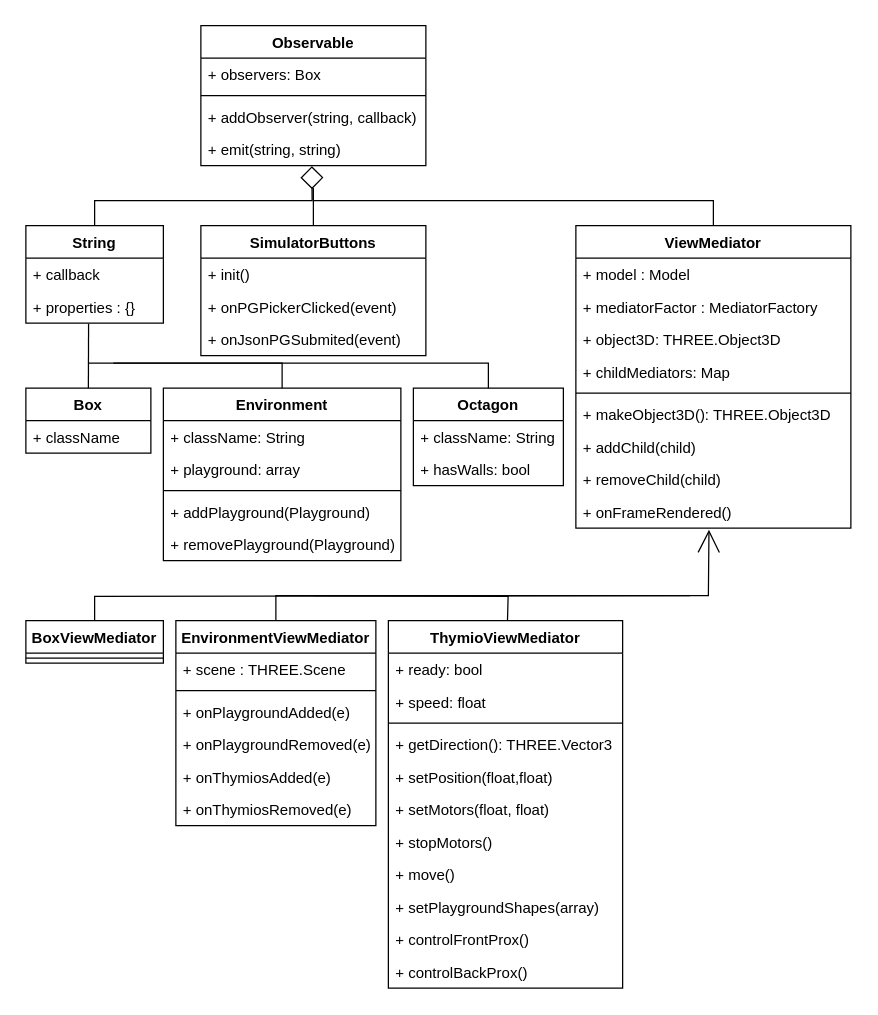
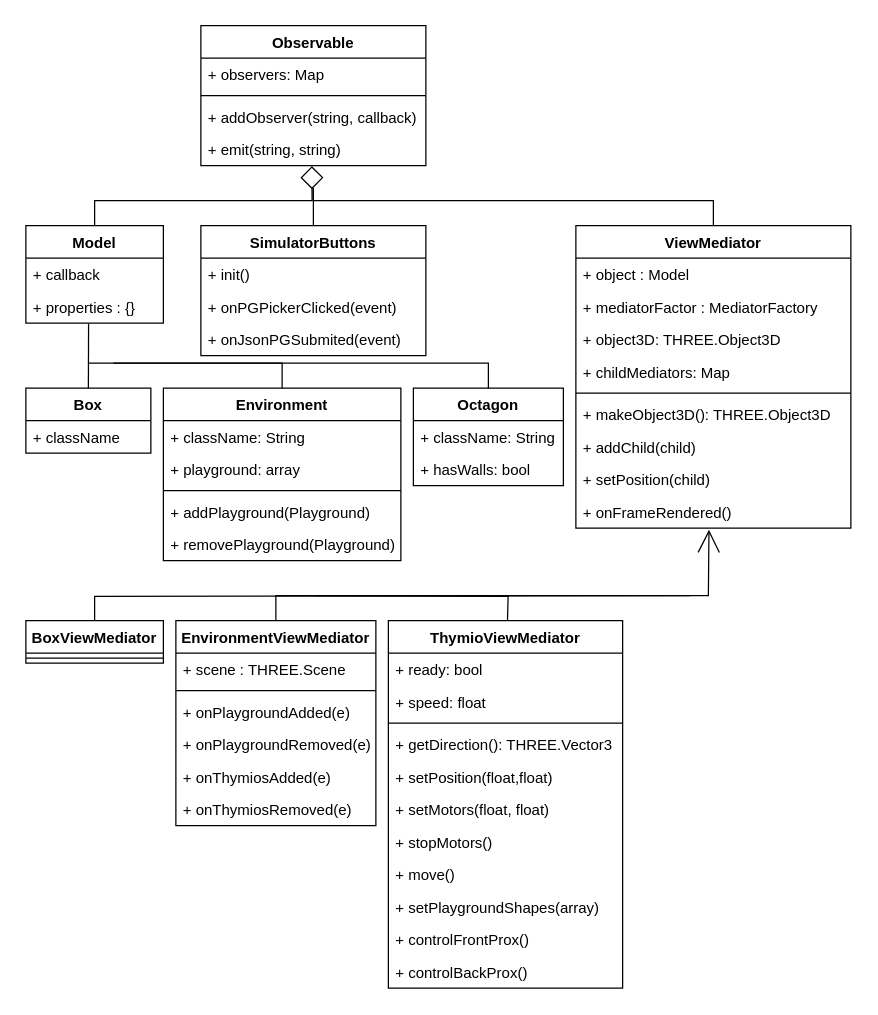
  <mxCell id="0" />
  <mxCell id="1" parent="0" />
  <mxCell id="2" value="Observable" style="swimlane;fontStyle=1;align=center;verticalAlign=top;childLayout=stackLayout;horizontal=1;startSize=26;horizontalStack=0;resizeParent=1;resizeParentMax=0;resizeLast=0;collapsible=1;marginBottom=0;" parent="1" vertex="1"><mxGeometry x="160" y="20" width="180" height="112" as="geometry" /></mxCell>
- <mxCell id="3" value="+ observers: Box" style="text;strokeColor=none;fillColor=none;align=left;verticalAlign=top;spacingLeft=4;spacingRight=4;overflow=hidden;rotatable=0;points=[[0,0.5],[1,0.5]];portConstraint=eastwest;" parent="2" vertex="1"><mxGeometry y="26" width="180" height="26" as="geometry" /></mxCell>
+ <mxCell id="3" value="+ observers: Map" style="text;strokeColor=none;fillColor=none;align=left;verticalAlign=top;spacingLeft=4;spacingRight=4;overflow=hidden;rotatable=0;points=[[0,0.5],[1,0.5]];portConstraint=eastwest;" parent="2" vertex="1"><mxGeometry y="26" width="180" height="26" as="geometry" /></mxCell>
  <mxCell id="4" value="" style="line;strokeWidth=1;fillColor=none;align=left;verticalAlign=middle;spacingTop=-1;spacingLeft=3;spacingRight=3;rotatable=0;labelPosition=right;points=[];portConstraint=eastwest;" parent="2" vertex="1"><mxGeometry y="52" width="180" height="8" as="geometry" /></mxCell>
  <mxCell id="5" value="+ addObserver(string, callback)" style="text;strokeColor=none;fillColor=none;align=left;verticalAlign=top;spacingLeft=4;spacingRight=4;overflow=hidden;rotatable=0;points=[[0,0.5],[1,0.5]];portConstraint=eastwest;" parent="2" vertex="1"><mxGeometry y="60" width="180" height="26" as="geometry" /></mxCell>
  <mxCell id="6" value="+ emit(string, string)" style="text;strokeColor=none;fillColor=none;align=left;verticalAlign=top;spacingLeft=4;spacingRight=4;overflow=hidden;rotatable=0;points=[[0,0.5],[1,0.5]];portConstraint=eastwest;" parent="2" vertex="1"><mxGeometry y="86" width="180" height="26" as="geometry" /></mxCell>
- <mxCell id="7" value="String" style="swimlane;fontStyle=1;align=center;verticalAlign=top;childLayout=stackLayout;horizontal=1;startSize=26;horizontalStack=0;resizeParent=1;resizeParentMax=0;resizeLast=0;collapsible=1;marginBottom=0;" parent="1" vertex="1"><mxGeometry x="20" y="180" width="110" height="78" as="geometry" /></mxCell>
+ <mxCell id="7" value="Model" style="swimlane;fontStyle=1;align=center;verticalAlign=top;childLayout=stackLayout;horizontal=1;startSize=26;horizontalStack=0;resizeParent=1;resizeParentMax=0;resizeLast=0;collapsible=1;marginBottom=0;" parent="1" vertex="1"><mxGeometry x="20" y="180" width="110" height="78" as="geometry" /></mxCell>
  <mxCell id="8" value="+ callback" style="text;strokeColor=none;fillColor=none;align=left;verticalAlign=top;spacingLeft=4;spacingRight=4;overflow=hidden;rotatable=0;points=[[0,0.5],[1,0.5]];portConstraint=eastwest;" parent="7" vertex="1"><mxGeometry y="26" width="110" height="26" as="geometry" /></mxCell>
  <mxCell id="9" value="+ properties : {}" style="text;strokeColor=none;fillColor=none;align=left;verticalAlign=top;spacingLeft=4;spacingRight=4;overflow=hidden;rotatable=0;points=[[0,0.5],[1,0.5]];portConstraint=eastwest;" parent="7" vertex="1"><mxGeometry y="52" width="110" height="26" as="geometry" /></mxCell>
  <mxCell id="10" value="SimulatorButtons" style="swimlane;fontStyle=1;align=center;verticalAlign=top;childLayout=stackLayout;horizontal=1;startSize=26;horizontalStack=0;resizeParent=1;resizeParentMax=0;resizeLast=0;collapsible=1;marginBottom=0;" parent="1" vertex="1"><mxGeometry x="160" y="180" width="180" height="104" as="geometry" /></mxCell>
  <mxCell id="11" value="+ init()" style="text;strokeColor=none;fillColor=none;align=left;verticalAlign=top;spacingLeft=4;spacingRight=4;overflow=hidden;rotatable=0;points=[[0,0.5],[1,0.5]];portConstraint=eastwest;" parent="10" vertex="1"><mxGeometry y="26" width="180" height="26" as="geometry" /></mxCell>
  <mxCell id="12" value="+ onPGPickerClicked(event)" style="text;strokeColor=none;fillColor=none;align=left;verticalAlign=top;spacingLeft=4;spacingRight=4;overflow=hidden;rotatable=0;points=[[0,0.5],[1,0.5]];portConstraint=eastwest;" vertex="1" parent="10"><mxGeometry y="52" width="180" height="26" as="geometry" /></mxCell>
  <mxCell id="13" value="+ onJsonPGSubmited(event)" style="text;strokeColor=none;fillColor=none;align=left;verticalAlign=top;spacingLeft=4;spacingRight=4;overflow=hidden;rotatable=0;points=[[0,0.5],[1,0.5]];portConstraint=eastwest;" parent="10" vertex="1"><mxGeometry y="78" width="180" height="26" as="geometry" /></mxCell>
  <mxCell id="14" value="" style="endArrow=diamond;endSize=16;endFill=0;html=1;exitX=0.5;exitY=0;exitDx=0;exitDy=0;entryX=0.493;entryY=1.017;entryDx=0;entryDy=0;entryPerimeter=0;rounded=0;" parent="1" source="7" target="6" edge="1"><mxGeometry width="160" relative="1" as="geometry"><mxPoint x="-180" y="110" as="sourcePoint" /><mxPoint x="0" y="90" as="targetPoint" /><Array as="points"><mxPoint x="75" y="160" /><mxPoint x="249" y="160" /></Array></mxGeometry></mxCell>
  <mxCell id="15" value="" style="endArrow=none;endSize=16;endFill=0;html=1;exitX=0.5;exitY=0;exitDx=0;exitDy=0;rounded=0;" parent="1" source="10" edge="1"><mxGeometry width="160" relative="1" as="geometry"><mxPoint x="190" y="240" as="sourcePoint" /><mxPoint x="250" y="150" as="targetPoint" /></mxGeometry></mxCell>
  <mxCell id="16" value="ViewMediator" style="swimlane;fontStyle=1;align=center;verticalAlign=top;childLayout=stackLayout;horizontal=1;startSize=26;horizontalStack=0;resizeParent=1;resizeParentMax=0;resizeLast=0;collapsible=1;marginBottom=0;" parent="1" vertex="1"><mxGeometry x="460" y="180" width="220" height="242" as="geometry" /></mxCell>
- <mxCell id="17" value="+ model : Model" style="text;strokeColor=none;fillColor=none;align=left;verticalAlign=top;spacingLeft=4;spacingRight=4;overflow=hidden;rotatable=0;points=[[0,0.5],[1,0.5]];portConstraint=eastwest;" parent="16" vertex="1"><mxGeometry y="26" width="220" height="26" as="geometry" /></mxCell>
+ <mxCell id="17" value="+ object : Model" style="text;strokeColor=none;fillColor=none;align=left;verticalAlign=top;spacingLeft=4;spacingRight=4;overflow=hidden;rotatable=0;points=[[0,0.5],[1,0.5]];portConstraint=eastwest;" parent="16" vertex="1"><mxGeometry y="26" width="220" height="26" as="geometry" /></mxCell>
  <mxCell id="18" value="+ mediatorFactor : MediatorFactory" style="text;strokeColor=none;fillColor=none;align=left;verticalAlign=top;spacingLeft=4;spacingRight=4;overflow=hidden;rotatable=0;points=[[0,0.5],[1,0.5]];portConstraint=eastwest;" parent="16" vertex="1"><mxGeometry y="52" width="220" height="26" as="geometry" /></mxCell>
  <mxCell id="19" value="+ object3D: THREE.Object3D" style="text;strokeColor=none;fillColor=none;align=left;verticalAlign=top;spacingLeft=4;spacingRight=4;overflow=hidden;rotatable=0;points=[[0,0.5],[1,0.5]];portConstraint=eastwest;" parent="16" vertex="1"><mxGeometry y="78" width="220" height="26" as="geometry" /></mxCell>
  <mxCell id="20" value="+ childMediators: Map" style="text;strokeColor=none;fillColor=none;align=left;verticalAlign=top;spacingLeft=4;spacingRight=4;overflow=hidden;rotatable=0;points=[[0,0.5],[1,0.5]];portConstraint=eastwest;" parent="16" vertex="1"><mxGeometry y="104" width="220" height="26" as="geometry" /></mxCell>
  <mxCell id="21" value="" style="line;strokeWidth=1;fillColor=none;align=left;verticalAlign=middle;spacingTop=-1;spacingLeft=3;spacingRight=3;rotatable=0;labelPosition=right;points=[];portConstraint=eastwest;" parent="16" vertex="1"><mxGeometry y="130" width="220" height="8" as="geometry" /></mxCell>
  <mxCell id="22" value="+ makeObject3D(): THREE.Object3D" style="text;strokeColor=none;fillColor=none;align=left;verticalAlign=top;spacingLeft=4;spacingRight=4;overflow=hidden;rotatable=0;points=[[0,0.5],[1,0.5]];portConstraint=eastwest;" parent="16" vertex="1"><mxGeometry y="138" width="220" height="26" as="geometry" /></mxCell>
  <mxCell id="23" value="+ addChild(child)" style="text;strokeColor=none;fillColor=none;align=left;verticalAlign=top;spacingLeft=4;spacingRight=4;overflow=hidden;rotatable=0;points=[[0,0.5],[1,0.5]];portConstraint=eastwest;" parent="16" vertex="1"><mxGeometry y="164" width="220" height="26" as="geometry" /></mxCell>
- <mxCell id="24" value="+ removeChild(child)" style="text;strokeColor=none;fillColor=none;align=left;verticalAlign=top;spacingLeft=4;spacingRight=4;overflow=hidden;rotatable=0;points=[[0,0.5],[1,0.5]];portConstraint=eastwest;" parent="16" vertex="1"><mxGeometry y="190" width="220" height="26" as="geometry" /></mxCell>
+ <mxCell id="24" value="+ setPosition(child)" style="text;strokeColor=none;fillColor=none;align=left;verticalAlign=top;spacingLeft=4;spacingRight=4;overflow=hidden;rotatable=0;points=[[0,0.5],[1,0.5]];portConstraint=eastwest;" parent="16" vertex="1"><mxGeometry y="190" width="220" height="26" as="geometry" /></mxCell>
  <mxCell id="25" value="+ onFrameRendered()" style="text;strokeColor=none;fillColor=none;align=left;verticalAlign=top;spacingLeft=4;spacingRight=4;overflow=hidden;rotatable=0;points=[[0,0.5],[1,0.5]];portConstraint=eastwest;" parent="16" vertex="1"><mxGeometry y="216" width="220" height="26" as="geometry" /></mxCell>
  <mxCell id="26" value="" style="endArrow=none;endSize=16;endFill=0;html=1;exitX=0.5;exitY=0;exitDx=0;exitDy=0;rounded=0;" parent="1" source="16" edge="1"><mxGeometry width="160" relative="1" as="geometry"><mxPoint x="470" y="117.56" as="sourcePoint" /><mxPoint x="250" y="150" as="targetPoint" /><Array as="points"><mxPoint x="570" y="160" /><mxPoint x="250" y="160" /></Array></mxGeometry></mxCell>
  <mxCell id="27" value="EnvironmentViewMediator" style="swimlane;fontStyle=1;align=center;verticalAlign=top;childLayout=stackLayout;horizontal=1;startSize=26;horizontalStack=0;resizeParent=1;resizeParentMax=0;resizeLast=0;collapsible=1;marginBottom=0;" parent="1" vertex="1"><mxGeometry x="140" y="496" width="160" height="164" as="geometry" /></mxCell>
  <mxCell id="28" value="+ scene : THREE.Scene" style="text;strokeColor=none;fillColor=none;align=left;verticalAlign=top;spacingLeft=4;spacingRight=4;overflow=hidden;rotatable=0;points=[[0,0.5],[1,0.5]];portConstraint=eastwest;" parent="27" vertex="1"><mxGeometry y="26" width="160" height="26" as="geometry" /></mxCell>
  <mxCell id="29" value="" style="line;strokeWidth=1;fillColor=none;align=left;verticalAlign=middle;spacingTop=-1;spacingLeft=3;spacingRight=3;rotatable=0;labelPosition=right;points=[];portConstraint=eastwest;" parent="27" vertex="1"><mxGeometry y="52" width="160" height="8" as="geometry" /></mxCell>
  <mxCell id="30" value="+ onPlaygroundAdded(e)" style="text;strokeColor=none;fillColor=none;align=left;verticalAlign=top;spacingLeft=4;spacingRight=4;overflow=hidden;rotatable=0;points=[[0,0.5],[1,0.5]];portConstraint=eastwest;" vertex="1" parent="27"><mxGeometry y="60" width="160" height="26" as="geometry" /></mxCell>
  <mxCell id="31" value="+ onPlaygroundRemoved(e)" style="text;strokeColor=none;fillColor=none;align=left;verticalAlign=top;spacingLeft=4;spacingRight=4;overflow=hidden;rotatable=0;points=[[0,0.5],[1,0.5]];portConstraint=eastwest;" vertex="1" parent="27"><mxGeometry y="86" width="160" height="26" as="geometry" /></mxCell>
  <mxCell id="32" value="+ onThymiosAdded(e)" style="text;strokeColor=none;fillColor=none;align=left;verticalAlign=top;spacingLeft=4;spacingRight=4;overflow=hidden;rotatable=0;points=[[0,0.5],[1,0.5]];portConstraint=eastwest;" vertex="1" parent="27"><mxGeometry y="112" width="160" height="26" as="geometry" /></mxCell>
  <mxCell id="33" value="+ onThymiosRemoved(e)" style="text;strokeColor=none;fillColor=none;align=left;verticalAlign=top;spacingLeft=4;spacingRight=4;overflow=hidden;rotatable=0;points=[[0,0.5],[1,0.5]];portConstraint=eastwest;" parent="27" vertex="1"><mxGeometry y="138" width="160" height="26" as="geometry" /></mxCell>
  <mxCell id="34" value="BoxViewMediator" style="swimlane;fontStyle=1;align=center;verticalAlign=top;childLayout=stackLayout;horizontal=1;startSize=26;horizontalStack=0;resizeParent=1;resizeParentMax=0;resizeLast=0;collapsible=1;marginBottom=0;" parent="1" vertex="1"><mxGeometry x="20" y="496" width="110" height="34" as="geometry"><mxRectangle x="192.59" y="460" width="130" height="26" as="alternateBounds" /></mxGeometry></mxCell>
  <mxCell id="35" value="" style="line;strokeWidth=1;fillColor=none;align=left;verticalAlign=middle;spacingTop=-1;spacingLeft=3;spacingRight=3;rotatable=0;labelPosition=right;points=[];portConstraint=eastwest;" parent="34" vertex="1"><mxGeometry y="26" width="110" height="8" as="geometry" /></mxCell>
  <mxCell id="36" value="" style="endArrow=open;endSize=16;endFill=0;html=1;entryX=0.484;entryY=1.052;entryDx=0;entryDy=0;entryPerimeter=0;exitX=0.5;exitY=0;exitDx=0;exitDy=0;rounded=0;" parent="1" source="27" target="25" edge="1"><mxGeometry width="160" relative="1" as="geometry"><mxPoint x="683.88" y="636" as="sourcePoint" /><mxPoint x="788.33" y="449.352" as="targetPoint" /><Array as="points"><mxPoint x="220" y="476" /><mxPoint x="566" y="476" /></Array></mxGeometry></mxCell>
  <mxCell id="37" value="" style="endArrow=none;html=1;edgeStyle=orthogonalEdgeStyle;rounded=0;entryX=0.5;entryY=0;entryDx=0;entryDy=0;" parent="1" edge="1"><mxGeometry relative="1" as="geometry"><mxPoint x="250" y="476" as="sourcePoint" /><mxPoint x="405.29" y="496" as="targetPoint" /></mxGeometry></mxCell>
  <mxCell id="38" value="" style="resizable=0;html=1;align=left;verticalAlign=bottom;labelBackgroundColor=#ffffff;fontSize=10;" parent="37" connectable="0" vertex="1"><mxGeometry x="-1" relative="1" as="geometry" /></mxCell>
  <mxCell id="39" value="" style="resizable=0;html=1;align=right;verticalAlign=bottom;labelBackgroundColor=#ffffff;fontSize=10;" parent="37" connectable="0" vertex="1"><mxGeometry x="1" relative="1" as="geometry" /></mxCell>
  <mxCell id="40" value="" style="endArrow=none;html=1;edgeStyle=orthogonalEdgeStyle;rounded=0;entryX=0.5;entryY=0;entryDx=0;entryDy=0;" parent="1" target="34" edge="1"><mxGeometry relative="1" as="geometry"><mxPoint x="551.29" y="476" as="sourcePoint" /><mxPoint x="381.29" y="475.69" as="targetPoint" /></mxGeometry></mxCell>
  <mxCell id="41" value="" style="resizable=0;html=1;align=left;verticalAlign=bottom;labelBackgroundColor=#ffffff;fontSize=10;" parent="40" connectable="0" vertex="1"><mxGeometry x="-1" relative="1" as="geometry" /></mxCell>
  <mxCell id="42" value="" style="resizable=0;html=1;align=right;verticalAlign=bottom;labelBackgroundColor=#ffffff;fontSize=10;" parent="40" connectable="0" vertex="1"><mxGeometry x="1" relative="1" as="geometry" /></mxCell>
  <mxCell id="43" value="ThymioViewMediator" style="swimlane;fontStyle=1;align=center;verticalAlign=top;childLayout=stackLayout;horizontal=1;startSize=26;horizontalStack=0;resizeParent=1;resizeParentMax=0;resizeLast=0;collapsible=1;marginBottom=0;" vertex="1" parent="1"><mxGeometry x="310" y="496" width="187.41" height="294" as="geometry" /></mxCell>
  <mxCell id="44" value="+ ready: bool" style="text;strokeColor=none;fillColor=none;align=left;verticalAlign=top;spacingLeft=4;spacingRight=4;overflow=hidden;rotatable=0;points=[[0,0.5],[1,0.5]];portConstraint=eastwest;" vertex="1" parent="43"><mxGeometry y="26" width="187.41" height="26" as="geometry" /></mxCell>
  <mxCell id="45" value="+ speed: float" style="text;strokeColor=none;fillColor=none;align=left;verticalAlign=top;spacingLeft=4;spacingRight=4;overflow=hidden;rotatable=0;points=[[0,0.5],[1,0.5]];portConstraint=eastwest;" vertex="1" parent="43"><mxGeometry y="52" width="187.41" height="26" as="geometry" /></mxCell>
  <mxCell id="46" value="" style="line;strokeWidth=1;fillColor=none;align=left;verticalAlign=middle;spacingTop=-1;spacingLeft=3;spacingRight=3;rotatable=0;labelPosition=right;points=[];portConstraint=eastwest;" vertex="1" parent="43"><mxGeometry y="78" width="187.41" height="8" as="geometry" /></mxCell>
  <mxCell id="47" value="+ getDirection(): THREE.Vector3" style="text;strokeColor=none;fillColor=none;align=left;verticalAlign=top;spacingLeft=4;spacingRight=4;overflow=hidden;rotatable=0;points=[[0,0.5],[1,0.5]];portConstraint=eastwest;" vertex="1" parent="43"><mxGeometry y="86" width="187.41" height="26" as="geometry" /></mxCell>
  <mxCell id="48" value="+ setPosition(float,float)" style="text;strokeColor=none;fillColor=none;align=left;verticalAlign=top;spacingLeft=4;spacingRight=4;overflow=hidden;rotatable=0;points=[[0,0.5],[1,0.5]];portConstraint=eastwest;" vertex="1" parent="43"><mxGeometry y="112" width="187.41" height="26" as="geometry" /></mxCell>
  <mxCell id="49" value="+ setMotors(float, float)" style="text;strokeColor=none;fillColor=none;align=left;verticalAlign=top;spacingLeft=4;spacingRight=4;overflow=hidden;rotatable=0;points=[[0,0.5],[1,0.5]];portConstraint=eastwest;" vertex="1" parent="43"><mxGeometry y="138" width="187.41" height="26" as="geometry" /></mxCell>
  <mxCell id="50" value="+ stopMotors()" style="text;strokeColor=none;fillColor=none;align=left;verticalAlign=top;spacingLeft=4;spacingRight=4;overflow=hidden;rotatable=0;points=[[0,0.5],[1,0.5]];portConstraint=eastwest;" vertex="1" parent="43"><mxGeometry y="164" width="187.41" height="26" as="geometry" /></mxCell>
  <mxCell id="51" value="+ move()" style="text;strokeColor=none;fillColor=none;align=left;verticalAlign=top;spacingLeft=4;spacingRight=4;overflow=hidden;rotatable=0;points=[[0,0.5],[1,0.5]];portConstraint=eastwest;" vertex="1" parent="43"><mxGeometry y="190" width="187.41" height="26" as="geometry" /></mxCell>
  <mxCell id="52" value="+ setPlaygroundShapes(array)" style="text;strokeColor=none;fillColor=none;align=left;verticalAlign=top;spacingLeft=4;spacingRight=4;overflow=hidden;rotatable=0;points=[[0,0.5],[1,0.5]];portConstraint=eastwest;" vertex="1" parent="43"><mxGeometry y="216" width="187.41" height="26" as="geometry" /></mxCell>
  <mxCell id="53" value="+ controlFrontProx()" style="text;strokeColor=none;fillColor=none;align=left;verticalAlign=top;spacingLeft=4;spacingRight=4;overflow=hidden;rotatable=0;points=[[0,0.5],[1,0.5]];portConstraint=eastwest;" vertex="1" parent="43"><mxGeometry y="242" width="187.41" height="26" as="geometry" /></mxCell>
  <mxCell id="54" value="+ controlBackProx()" style="text;strokeColor=none;fillColor=none;align=left;verticalAlign=top;spacingLeft=4;spacingRight=4;overflow=hidden;rotatable=0;points=[[0,0.5],[1,0.5]];portConstraint=eastwest;" vertex="1" parent="43"><mxGeometry y="268" width="187.41" height="26" as="geometry" /></mxCell>
  <mxCell id="55" value="Box" style="swimlane;fontStyle=1;align=center;verticalAlign=top;childLayout=stackLayout;horizontal=1;startSize=26;horizontalStack=0;resizeParent=1;resizeParentMax=0;resizeLast=0;collapsible=1;marginBottom=0;" vertex="1" parent="1"><mxGeometry x="20" y="310" width="100" height="52" as="geometry" /></mxCell>
  <mxCell id="56" value="+ className" style="text;strokeColor=none;fillColor=none;align=left;verticalAlign=top;spacingLeft=4;spacingRight=4;overflow=hidden;rotatable=0;points=[[0,0.5],[1,0.5]];portConstraint=eastwest;" vertex="1" parent="55"><mxGeometry y="26" width="100" height="26" as="geometry" /></mxCell>
  <mxCell id="57" value="" style="endArrow=none;html=1;exitX=0.5;exitY=0;exitDx=0;exitDy=0;entryX=0.456;entryY=1.02;entryDx=0;entryDy=0;entryPerimeter=0;endFill=0;endSize=16;" edge="1" parent="1" source="55" target="9"><mxGeometry width="50" height="50" relative="1" as="geometry"><mxPoint x="180" y="370" as="sourcePoint" /><mxPoint x="230" y="320" as="targetPoint" /></mxGeometry></mxCell>
  <mxCell id="58" value="Octagon" style="swimlane;fontStyle=1;align=center;verticalAlign=top;childLayout=stackLayout;horizontal=1;startSize=26;horizontalStack=0;resizeParent=1;resizeParentMax=0;resizeLast=0;collapsible=1;marginBottom=0;" vertex="1" parent="1"><mxGeometry x="330" y="310" width="120" height="78" as="geometry" /></mxCell>
  <mxCell id="59" value="+ className: String" style="text;strokeColor=none;fillColor=none;align=left;verticalAlign=top;spacingLeft=4;spacingRight=4;overflow=hidden;rotatable=0;points=[[0,0.5],[1,0.5]];portConstraint=eastwest;" vertex="1" parent="58"><mxGeometry y="26" width="120" height="26" as="geometry" /></mxCell>
  <mxCell id="60" value="+ hasWalls: bool" style="text;strokeColor=none;fillColor=none;align=left;verticalAlign=top;spacingLeft=4;spacingRight=4;overflow=hidden;rotatable=0;points=[[0,0.5],[1,0.5]];portConstraint=eastwest;" vertex="1" parent="58"><mxGeometry y="52" width="120" height="26" as="geometry" /></mxCell>
  <mxCell id="61" value="" style="endArrow=none;html=1;exitX=0.5;exitY=0;exitDx=0;exitDy=0;endFill=0;endSize=16;rounded=0;" edge="1" parent="1" source="58"><mxGeometry width="50" height="50" relative="1" as="geometry"><mxPoint x="140" y="320" as="sourcePoint" /><mxPoint x="70" y="290" as="targetPoint" /><Array as="points"><mxPoint x="390" y="290" /></Array></mxGeometry></mxCell>
  <mxCell id="62" value="Environment" style="swimlane;fontStyle=1;align=center;verticalAlign=top;childLayout=stackLayout;horizontal=1;startSize=26;horizontalStack=0;resizeParent=1;resizeParentMax=0;resizeLast=0;collapsible=1;marginBottom=0;" vertex="1" parent="1"><mxGeometry x="130" y="310" width="190" height="138" as="geometry" /></mxCell>
  <mxCell id="63" value="+ className: String" style="text;strokeColor=none;fillColor=none;align=left;verticalAlign=top;spacingLeft=4;spacingRight=4;overflow=hidden;rotatable=0;points=[[0,0.5],[1,0.5]];portConstraint=eastwest;" vertex="1" parent="62"><mxGeometry y="26" width="190" height="26" as="geometry" /></mxCell>
  <mxCell id="64" value="+ playground: array" style="text;strokeColor=none;fillColor=none;align=left;verticalAlign=top;spacingLeft=4;spacingRight=4;overflow=hidden;rotatable=0;points=[[0,0.5],[1,0.5]];portConstraint=eastwest;" vertex="1" parent="62"><mxGeometry y="52" width="190" height="26" as="geometry" /></mxCell>
  <mxCell id="65" value="" style="line;strokeWidth=1;fillColor=none;align=left;verticalAlign=middle;spacingTop=-1;spacingLeft=3;spacingRight=3;rotatable=0;labelPosition=right;points=[];portConstraint=eastwest;" vertex="1" parent="62"><mxGeometry y="78" width="190" height="8" as="geometry" /></mxCell>
  <mxCell id="66" value="+ addPlayground(Playground)" style="text;strokeColor=none;fillColor=none;align=left;verticalAlign=top;spacingLeft=4;spacingRight=4;overflow=hidden;rotatable=0;points=[[0,0.5],[1,0.5]];portConstraint=eastwest;" vertex="1" parent="62"><mxGeometry y="86" width="190" height="26" as="geometry" /></mxCell>
  <mxCell id="67" value="+ removePlayground(Playground)" style="text;strokeColor=none;fillColor=none;align=left;verticalAlign=top;spacingLeft=4;spacingRight=4;overflow=hidden;rotatable=0;points=[[0,0.5],[1,0.5]];portConstraint=eastwest;" vertex="1" parent="62"><mxGeometry y="112" width="190" height="26" as="geometry" /></mxCell>
  <mxCell id="68" value="" style="endArrow=none;html=1;exitX=0.5;exitY=0;exitDx=0;exitDy=0;endFill=0;endSize=16;rounded=0;" edge="1" parent="1" source="62"><mxGeometry width="50" height="50" relative="1" as="geometry"><mxPoint x="400" y="320" as="sourcePoint" /><mxPoint x="90" y="290" as="targetPoint" /><Array as="points"><mxPoint x="225" y="290" /></Array></mxGeometry></mxCell>
